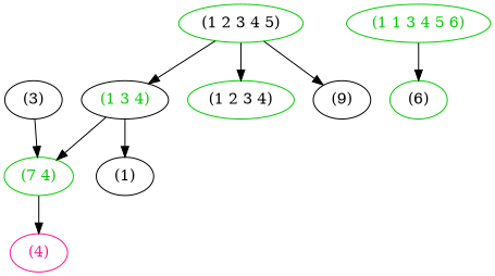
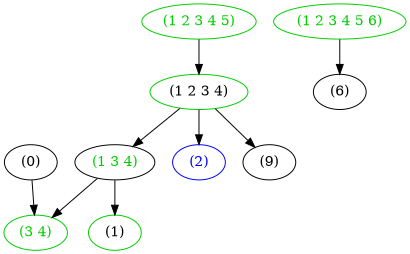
  strict digraph {
-   n1 [label="(1)"]
-   n2 [color=deeppink fontcolor=deeppink label="(4)"]
-   n3 [label="(3)"]
-   n4 [color=green3 fontcolor=green3 label="(7 4)"]
+   n1 [label="(1)" color=green3]
+   n3 [label="(0)"]
+   n4 [color=green3 fontcolor=green3 label="(3 4)"]
    n5 [color=black fontcolor=green3 label="(1 3 4)"]
+   n6 [color=blue fontcolor=blue label="(2)"]
    n7 [color=green3 fontcolor=black label="(1 2 3 4)"]
    n8 [label="(9)"]
-   n9 [color=green3 fontcolor=black label="(1 2 3 4 5)"]
-   n10 [label="(6)" color=green3]
-   n11 [color=green3 fontcolor=green3 label="(1 1 3 4 5 6)"]
+   n9 [color=green3 fontcolor=green3 label="(1 2 3 4 5)"]
+   n10 [label="(6)"]
+   n11 [color=green3 fontcolor=green3 label="(1 2 3 4 5 6)"]
    n3 -> n4
-   n4 -> n2
    n5 -> n1
    n5 -> n4
-   n9 -> n5
+   n7 -> n5
+   n7 -> n6
    n9 -> n7
-   n9 -> n8
+   n7 -> n8
    n11 -> n10
  }
